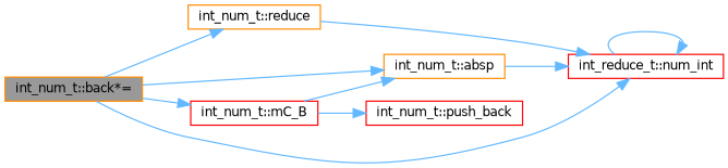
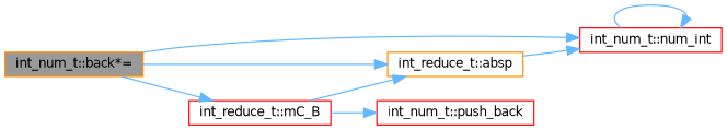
  digraph {
    rankdir=LR
    node [color=darkorange fillcolor=white fontname=Helvetica fontsize=10 shape=box style=filled]
    edge [color=steelblue1 fontname=Helvetica fontsize=10 labelfontname=Helvetica labelfontsize=10 style=solid]
    n1 [fillcolor=grey60 fontcolor=black height=0.2 label="int_num_t::back*=" width=0.4]
-   n2 [height=0.2 label="int_num_t::absp" width=0.4]
-   n3 [color=red height=0.2 label="int_reduce_t::num_int" width=0.4]
-   n4 [color=red height=0.2 label="int_num_t::mC_B" width=0.4]
-   n5 [height=0.2 label="int_num_t::reduce" width=0.4]
+   n2 [height=0.2 label="int_reduce_t::absp" width=0.4]
+   n3 [color=red height=0.2 label="int_num_t::num_int" width=0.4]
+   n4 [color=red height=0.2 label="int_reduce_t::mC_B" width=0.4]
    n6 [color=red height=0.2 label="int_num_t::push_back" width=0.4]
    n1 -> n2
    n1 -> n3
    n1 -> n4
-   n1 -> n5
    n2 -> n3
    n3 -> n3
    n4 -> n2
    n4 -> n6
-   n5 -> n3
  }
